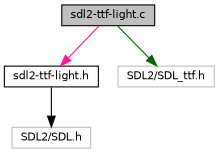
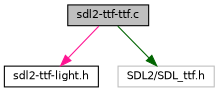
  digraph {
    node [color=black fillcolor=white fontname=Helvetica fontsize=10 shape=record style=filled]
    edge [fontname=Helvetica fontsize=10 labelfontname=Helvetica labelfontsize=10 style=solid]
-   n1 [fillcolor=grey75 fontcolor=black height=0.2 label="sdl2-ttf-light.c" width=0.4]
+   n1 [fillcolor=grey75 fontcolor=black height=0.2 label="sdl2-ttf-ttf.c" width=0.4]
    n2 [height=0.2 label="sdl2-ttf-light.h" width=0.4]
    n3 [color=grey75 height=0.2 label="SDL2/SDL_ttf.h" width=0.4]
-   n4 [color=grey75 height=0.2 label="SDL2/SDL.h" width=0.4]
    n1 -> n2 [color=deeppink]
    n1 -> n3 [color=darkgreen]
-   n2 -> n4 [color=black]
  }
